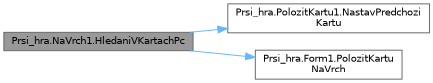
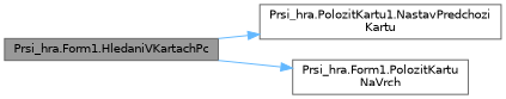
  digraph {
    fontname="DejaVu Sans"
    rankdir=LR
    node [color=grey40 fillcolor=white fontname="DejaVu Sans" fontsize=10 shape=box style=filled]
    edge [color=steelblue1 fontname="DejaVu Sans" fontsize=10 labelfontname=Helvetica labelfontsize=10 style=solid]
-   n1 [color=gray40 fillcolor=grey60 fontcolor=black height=0.2 label="Prsi_hra.NaVrch1.HledaniVKartachPc" width=0.4]
+   n1 [color=gray40 fillcolor=grey60 fontcolor=black height=0.2 label="Prsi_hra.Form1.HledaniVKartachPc" width=0.4]
    n2 [height=0.2 label="Prsi_hra.PolozitKartu1.NastavPredchozi\lKartu" width=0.4]
    n3 [height=0.2 label="Prsi_hra.Form1.PolozitKartu\lNaVrch" width=0.4]
    n1 -> n2
    n1 -> n3
  }
